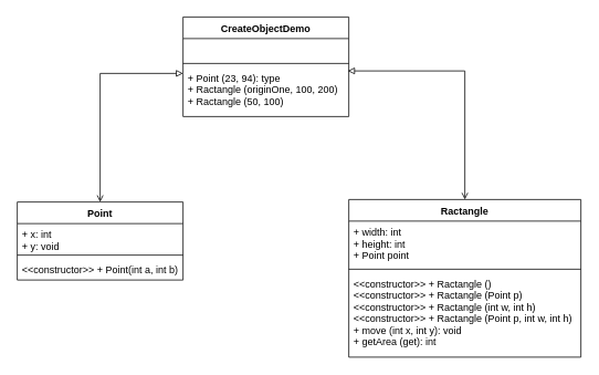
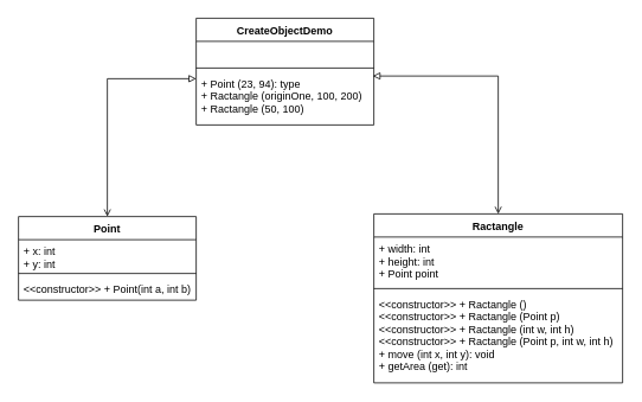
  <mxCell id="0" />
  <mxCell id="1" parent="0" />
  <mxCell id="2" style="edgeStyle=orthogonalEdgeStyle;rounded=0;orthogonalLoop=1;jettySize=auto;html=1;exitX=0.5;exitY=0;exitDx=0;exitDy=0;entryX=0;entryY=0.133;entryDx=0;entryDy=0;entryPerimeter=0;startArrow=open;startFill=0;endArrow=block;endFill=0;" edge="1" parent="1" source="3" target="15"><mxGeometry relative="1" as="geometry" /></mxCell>
  <mxCell id="3" value="Point" style="swimlane;fontStyle=1;align=center;verticalAlign=top;childLayout=stackLayout;horizontal=1;startSize=26;horizontalStack=0;resizeParent=1;resizeParentMax=0;resizeLast=0;collapsible=1;marginBottom=0;" vertex="1" parent="1"><mxGeometry x="20" y="243" width="200" height="94" as="geometry" /></mxCell>
- <mxCell id="4" value="+ x: int&#10;+ y: void" style="text;strokeColor=none;fillColor=none;align=left;verticalAlign=top;spacingLeft=4;spacingRight=4;overflow=hidden;rotatable=0;points=[[0,0.5],[1,0.5]];portConstraint=eastwest;" vertex="1" parent="3"><mxGeometry y="26" width="200" height="34" as="geometry" /></mxCell>
+ <mxCell id="4" value="+ x: int&#10;+ y: int" style="text;strokeColor=none;fillColor=none;align=left;verticalAlign=top;spacingLeft=4;spacingRight=4;overflow=hidden;rotatable=0;points=[[0,0.5],[1,0.5]];portConstraint=eastwest;" vertex="1" parent="3"><mxGeometry y="26" width="200" height="34" as="geometry" /></mxCell>
  <mxCell id="5" value="" style="line;strokeWidth=1;fillColor=none;align=left;verticalAlign=middle;spacingTop=-1;spacingLeft=3;spacingRight=3;rotatable=0;labelPosition=right;points=[];portConstraint=eastwest;" vertex="1" parent="3"><mxGeometry y="60" width="200" height="8" as="geometry" /></mxCell>
  <mxCell id="6" value="&lt;&lt;constructor&gt;&gt; + Point(int a, int b)" style="text;strokeColor=none;fillColor=none;align=left;verticalAlign=top;spacingLeft=4;spacingRight=4;overflow=hidden;rotatable=0;points=[[0,0.5],[1,0.5]];portConstraint=eastwest;" vertex="1" parent="3"><mxGeometry y="68" width="200" height="26" as="geometry" /></mxCell>
  <mxCell id="7" style="edgeStyle=orthogonalEdgeStyle;rounded=0;orthogonalLoop=1;jettySize=auto;html=1;entryX=0.994;entryY=0.083;entryDx=0;entryDy=0;entryPerimeter=0;startArrow=open;startFill=0;endArrow=block;endFill=0;" edge="1" parent="1" source="8" target="15"><mxGeometry relative="1" as="geometry"><Array as="points"><mxPoint x="560" y="85" /></Array></mxGeometry></mxCell>
  <mxCell id="8" value="Ractangle" style="swimlane;fontStyle=1;align=center;verticalAlign=top;childLayout=stackLayout;horizontal=1;startSize=26;horizontalStack=0;resizeParent=1;resizeParentMax=0;resizeLast=0;collapsible=1;marginBottom=0;" vertex="1" parent="1"><mxGeometry x="420" y="240" width="280" height="190" as="geometry" /></mxCell>
  <mxCell id="9" value="+ width: int&#10;+ height: int&#10;+ Point point" style="text;strokeColor=none;fillColor=none;align=left;verticalAlign=top;spacingLeft=4;spacingRight=4;overflow=hidden;rotatable=0;points=[[0,0.5],[1,0.5]];portConstraint=eastwest;" vertex="1" parent="8"><mxGeometry y="26" width="280" height="54" as="geometry" /></mxCell>
  <mxCell id="10" value="" style="line;strokeWidth=1;fillColor=none;align=left;verticalAlign=middle;spacingTop=-1;spacingLeft=3;spacingRight=3;rotatable=0;labelPosition=right;points=[];portConstraint=eastwest;" vertex="1" parent="8"><mxGeometry y="80" width="280" height="8" as="geometry" /></mxCell>
  <mxCell id="11" value="&lt;&lt;constructor&gt;&gt; + Ractangle ()&#10;&lt;&lt;constructor&gt;&gt; + Ractangle (Point p)&#10;&lt;&lt;constructor&gt;&gt; + Ractangle (int w, int h)&#10;&lt;&lt;constructor&gt;&gt; + Ractangle (Point p, int w, int h)&#10;+ move (int x, int y): void&#10;+ getArea (get): int&#10;" style="text;strokeColor=none;fillColor=none;align=left;verticalAlign=top;spacingLeft=4;spacingRight=4;overflow=hidden;rotatable=0;points=[[0,0.5],[1,0.5]];portConstraint=eastwest;" vertex="1" parent="8"><mxGeometry y="88" width="280" height="102" as="geometry" /></mxCell>
  <mxCell id="12" value="CreateObjectDemo" style="swimlane;fontStyle=1;align=center;verticalAlign=top;childLayout=stackLayout;horizontal=1;startSize=26;horizontalStack=0;resizeParent=1;resizeParentMax=0;resizeLast=0;collapsible=1;marginBottom=0;" vertex="1" parent="1"><mxGeometry x="220" y="20" width="200" height="120" as="geometry" /></mxCell>
  <mxCell id="13" value=" " style="text;strokeColor=none;fillColor=none;align=left;verticalAlign=top;spacingLeft=4;spacingRight=4;overflow=hidden;rotatable=0;points=[[0,0.5],[1,0.5]];portConstraint=eastwest;" vertex="1" parent="12"><mxGeometry y="26" width="200" height="26" as="geometry" /></mxCell>
  <mxCell id="14" value="" style="line;strokeWidth=1;fillColor=none;align=left;verticalAlign=middle;spacingTop=-1;spacingLeft=3;spacingRight=3;rotatable=0;labelPosition=right;points=[];portConstraint=eastwest;" vertex="1" parent="12"><mxGeometry y="52" width="200" height="8" as="geometry" /></mxCell>
  <mxCell id="15" value="+ Point (23, 94): type&#10;+ Ractangle (originOne, 100, 200)&#10;+ Ractangle (50, 100)" style="text;strokeColor=none;fillColor=none;align=left;verticalAlign=top;spacingLeft=4;spacingRight=4;overflow=hidden;rotatable=0;points=[[0,0.5],[1,0.5]];portConstraint=eastwest;" vertex="1" parent="12"><mxGeometry y="60" width="200" height="60" as="geometry" /></mxCell>
